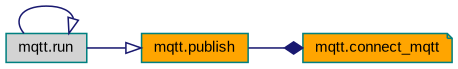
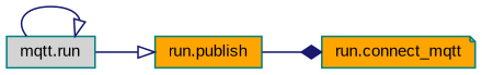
  digraph {
    fontname="Liberation Sans"
    rankdir=LR
    node [color=teal fillcolor=orange fontname="Liberation Sans" fontsize=10 shape=box style=filled]
    edge [arrowhead=onormal color=midnightblue fontname="Liberation Sans" fontsize=10 labelfontname=Helvetica labelfontsize=10 style=solid]
    n1 [fillcolor=lightgrey fontcolor=black height=0.2 label="mqtt.run" width=0.4]
-   n2 [height=0.2 label="mqtt.publish" width=0.4]
-   n3 [height=0.2 label="mqtt.connect_mqtt" shape=note width=0.4]
+   n2 [height=0.2 label="run.publish" width=0.4]
+   n3 [height=0.2 label="run.connect_mqtt" shape=note width=0.4]
    n1 -> n1
    n1 -> n2
    n2 -> n3 [arrowhead=diamond]
  }
